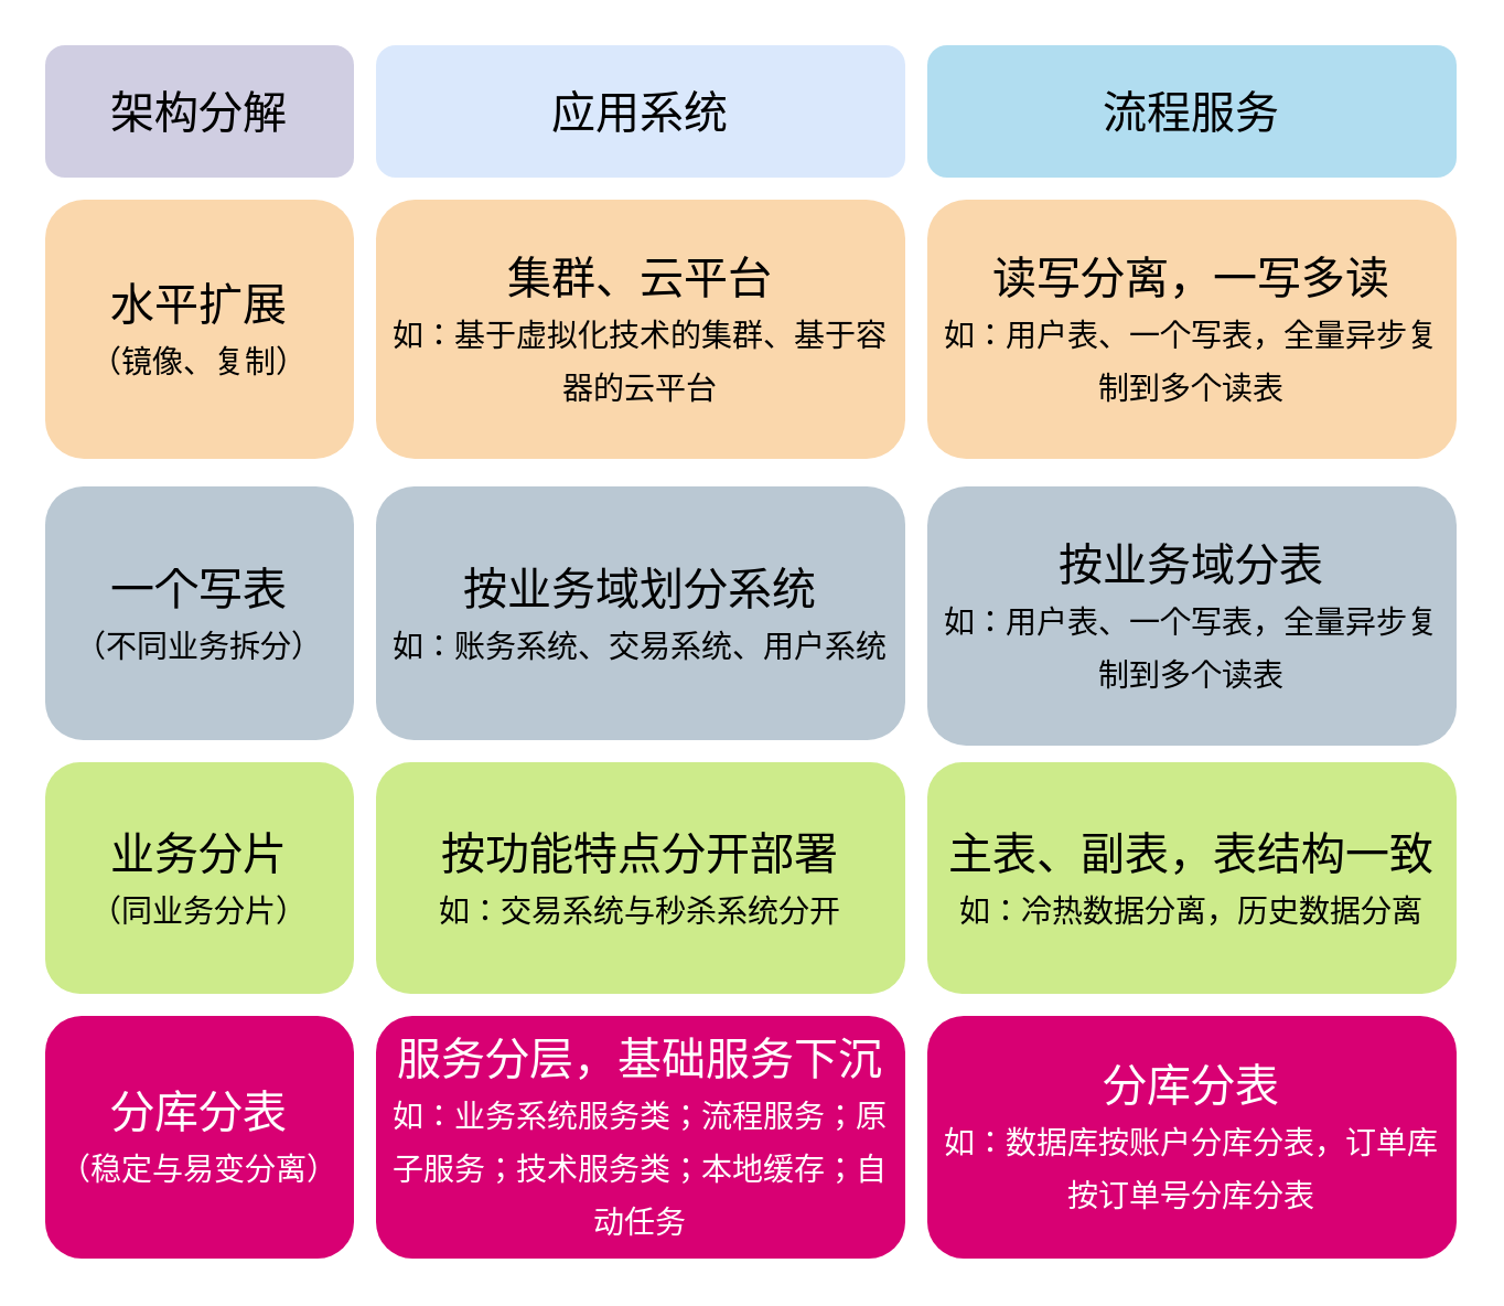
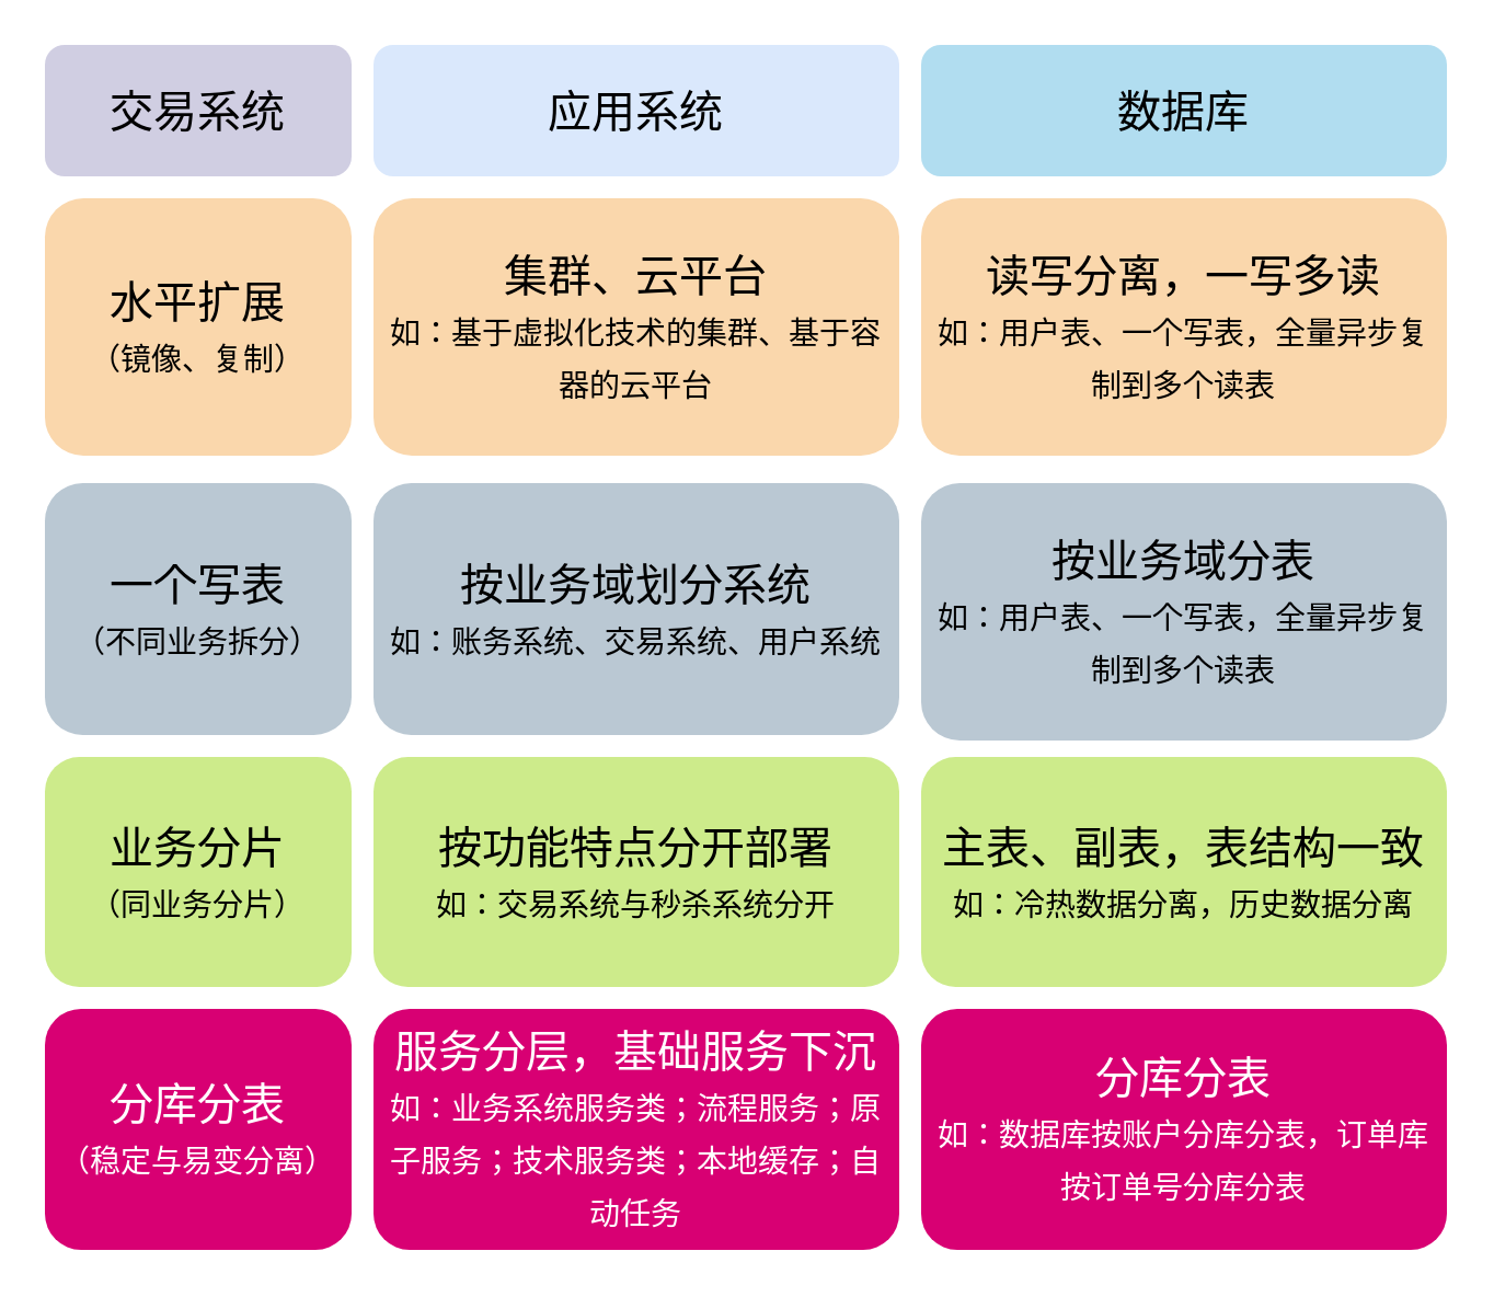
  <mxCell id="0" />
  <mxCell id="1" parent="0" />
  <mxCell id="2" value="应用系统" style="rounded=1;whiteSpace=wrap;html=1;fillColor=#dae8fc;strokeColor=none;fontSize=20;" vertex="1" parent="1"><mxGeometry x="170" y="20" width="240" height="60" as="geometry" /></mxCell>
- <mxCell id="3" value="流程服务" style="rounded=1;whiteSpace=wrap;html=1;fillColor=#b1ddf0;strokeColor=none;fontSize=20;" vertex="1" parent="1"><mxGeometry x="420" y="20" width="240" height="60" as="geometry" /></mxCell>
+ <mxCell id="3" value="数据库" style="rounded=1;whiteSpace=wrap;html=1;fillColor=#b1ddf0;strokeColor=none;fontSize=20;" vertex="1" parent="1"><mxGeometry x="420" y="20" width="240" height="60" as="geometry" /></mxCell>
  <mxCell id="4" value="水平扩展&lt;br&gt;&lt;font style=&quot;font-size: 14px&quot;&gt;（镜像、复制）&lt;/font&gt;" style="rounded=1;whiteSpace=wrap;html=1;fontSize=20;fillColor=#fad7ac;strokeColor=none;" vertex="1" parent="1"><mxGeometry x="20" y="90" width="140" height="117.5" as="geometry" /></mxCell>
  <mxCell id="5" value="一个写表&lt;br&gt;&lt;font style=&quot;font-size: 14px&quot;&gt;（不同业务拆分）&lt;/font&gt;" style="rounded=1;whiteSpace=wrap;html=1;fontSize=20;fillColor=#bac8d3;strokeColor=none;" vertex="1" parent="1"><mxGeometry x="20" y="220" width="140" height="115" as="geometry" /></mxCell>
  <mxCell id="6" value="业务分片&lt;br&gt;&lt;font style=&quot;font-size: 14px&quot;&gt;（同业务分片）&lt;/font&gt;" style="rounded=1;whiteSpace=wrap;html=1;fontSize=20;fillColor=#cdeb8b;strokeColor=none;" vertex="1" parent="1"><mxGeometry x="20" y="345" width="140" height="105" as="geometry" /></mxCell>
  <mxCell id="7" value="分库分表&lt;br&gt;&lt;font style=&quot;font-size: 14px&quot;&gt;（稳定与易变分离）&lt;/font&gt;" style="rounded=1;whiteSpace=wrap;html=1;fontSize=20;fillColor=#d80073;strokeColor=none;fontColor=#ffffff;" vertex="1" parent="1"><mxGeometry x="20" y="460" width="140" height="110" as="geometry" /></mxCell>
  <mxCell id="8" value="集群、云平台&lt;br&gt;&lt;span style=&quot;font-size: 14px&quot;&gt;如：基于虚拟化技术的集群、基于容器的云平台&lt;/span&gt;" style="rounded=1;whiteSpace=wrap;html=1;fontSize=20;fillColor=#fad7ac;strokeColor=none;spacing=6;" vertex="1" parent="1"><mxGeometry x="170" y="90" width="240" height="117.5" as="geometry" /></mxCell>
  <mxCell id="9" value="按业务域划分系统&lt;br&gt;&lt;span style=&quot;font-size: 14px&quot;&gt;如：账务系统、交易系统、用户系统&lt;/span&gt;" style="rounded=1;whiteSpace=wrap;html=1;fontSize=20;fillColor=#bac8d3;strokeColor=none;" vertex="1" parent="1"><mxGeometry x="170" y="220" width="240" height="115" as="geometry" /></mxCell>
  <mxCell id="10" value="按功能特点分开部署&lt;br&gt;&lt;span style=&quot;font-size: 14px&quot;&gt;如：交易系统与秒杀系统分开&lt;/span&gt;" style="rounded=1;whiteSpace=wrap;html=1;fontSize=20;fillColor=#cdeb8b;strokeColor=none;" vertex="1" parent="1"><mxGeometry x="170" y="345" width="240" height="105" as="geometry" /></mxCell>
  <mxCell id="11" value="服务分层，基础服务下沉&lt;br&gt;&lt;span style=&quot;font-size: 14px&quot;&gt;如：业务系统服务类；流程服务；原子服务；技术服务类；本地缓存；自动任务&lt;/span&gt;" style="rounded=1;whiteSpace=wrap;html=1;fontSize=20;fillColor=#d80073;strokeColor=none;fontColor=#ffffff;spacing=6;" vertex="1" parent="1"><mxGeometry x="170" y="460" width="240" height="110" as="geometry" /></mxCell>
  <mxCell id="12" value="读写分离，一写多读&lt;br&gt;&lt;span style=&quot;font-size: 14px&quot;&gt;如：用户表、一个写表，全量异步复制到多个读表&lt;/span&gt;" style="rounded=1;whiteSpace=wrap;html=1;fontSize=20;fillColor=#fad7ac;strokeColor=none;spacing=6;" vertex="1" parent="1"><mxGeometry x="420" y="90" width="240" height="117.5" as="geometry" /></mxCell>
  <mxCell id="13" value="按业务域分表&lt;br&gt;&lt;span style=&quot;font-size: 14px&quot;&gt;如：用户表、一个写表，全量异步复制到多个读表&lt;/span&gt;" style="rounded=1;whiteSpace=wrap;html=1;fontSize=20;fillColor=#bac8d3;strokeColor=none;spacing=6;" vertex="1" parent="1"><mxGeometry x="420" y="220" width="240" height="117.5" as="geometry" /></mxCell>
  <mxCell id="14" value="主表、副表，表结构一致&lt;br&gt;&lt;span style=&quot;font-size: 14px&quot;&gt;如：冷热数据分离，历史数据分离&lt;/span&gt;" style="rounded=1;whiteSpace=wrap;html=1;fontSize=20;fillColor=#cdeb8b;strokeColor=none;" vertex="1" parent="1"><mxGeometry x="420" y="345" width="240" height="105" as="geometry" /></mxCell>
  <mxCell id="15" value="分库分表&lt;br&gt;&lt;span style=&quot;font-size: 14px&quot;&gt;如：数据库按账户分库分表，订单库按订单号分库分表&lt;/span&gt;" style="rounded=1;whiteSpace=wrap;html=1;fontSize=20;fillColor=#d80073;strokeColor=none;fontColor=#ffffff;spacing=6;" vertex="1" parent="1"><mxGeometry x="420" y="460" width="240" height="110" as="geometry" /></mxCell>
- <mxCell id="16" value="架构分解" style="rounded=1;whiteSpace=wrap;html=1;fontSize=20;fillColor=#d0cee2;strokeColor=none;" vertex="1" parent="1"><mxGeometry x="20" y="20" width="140" height="60" as="geometry" /></mxCell>
+ <mxCell id="16" value="交易系统" style="rounded=1;whiteSpace=wrap;html=1;fontSize=20;fillColor=#d0cee2;strokeColor=none;" vertex="1" parent="1"><mxGeometry x="20" y="20" width="140" height="60" as="geometry" /></mxCell>
